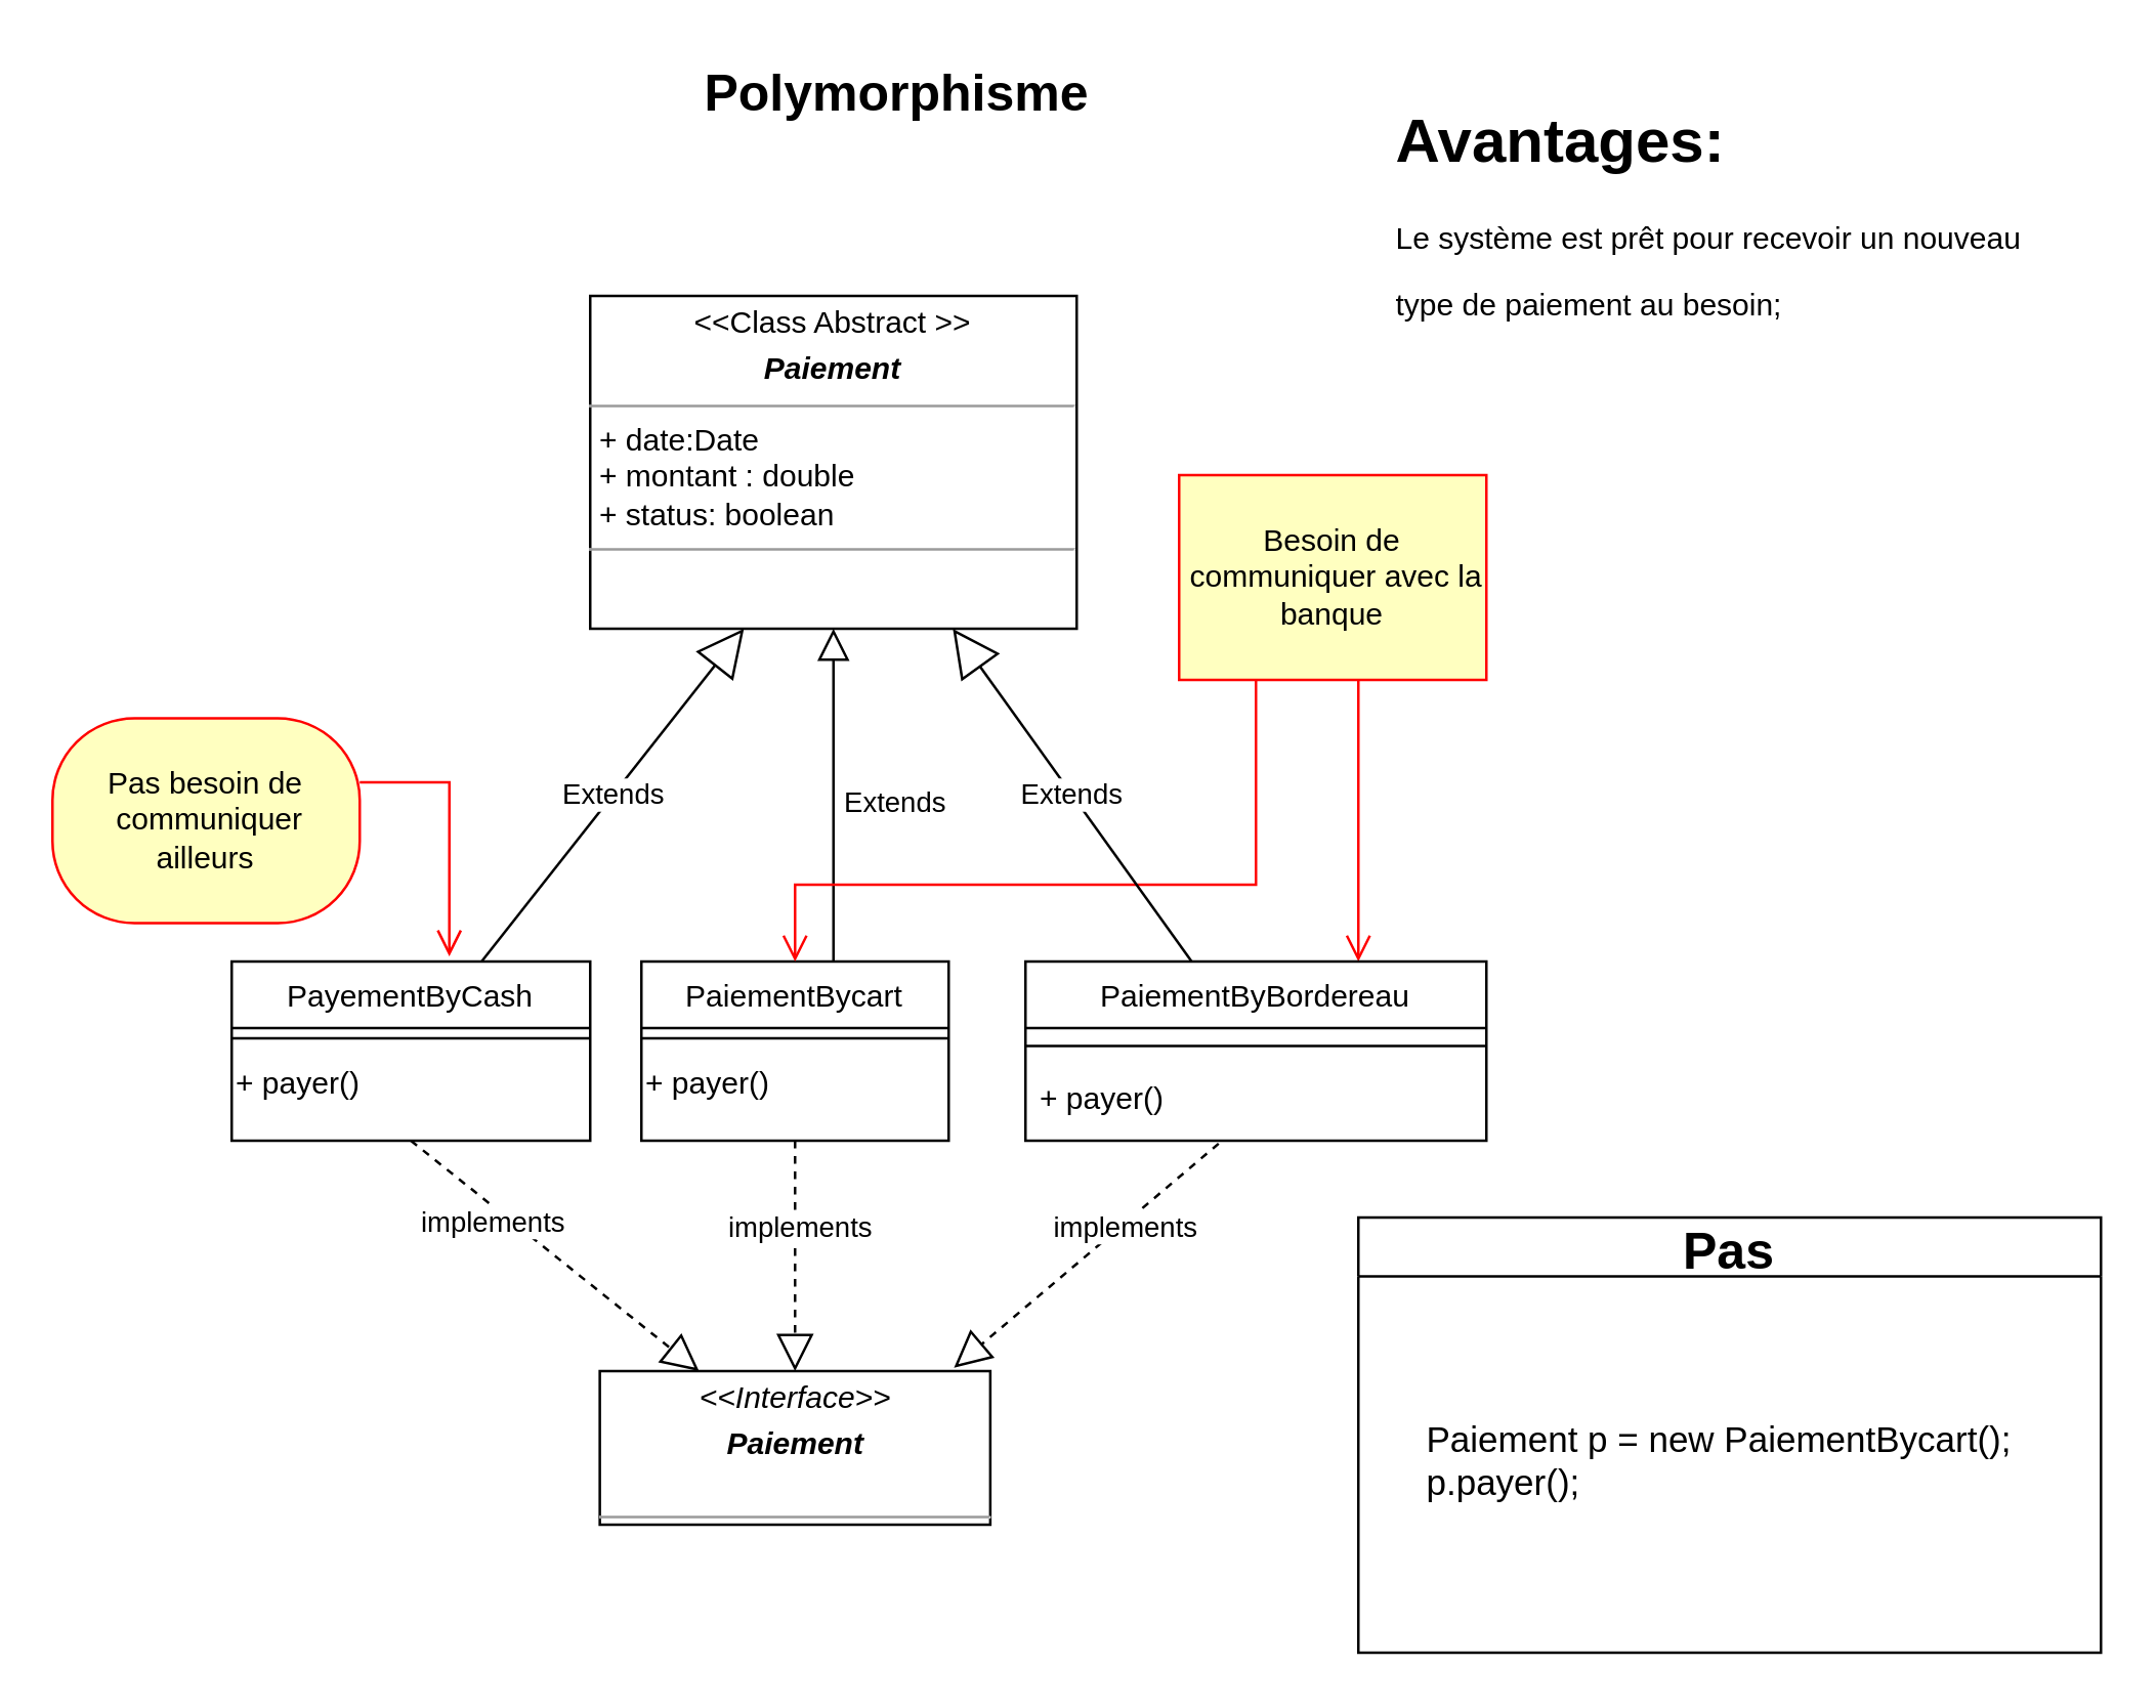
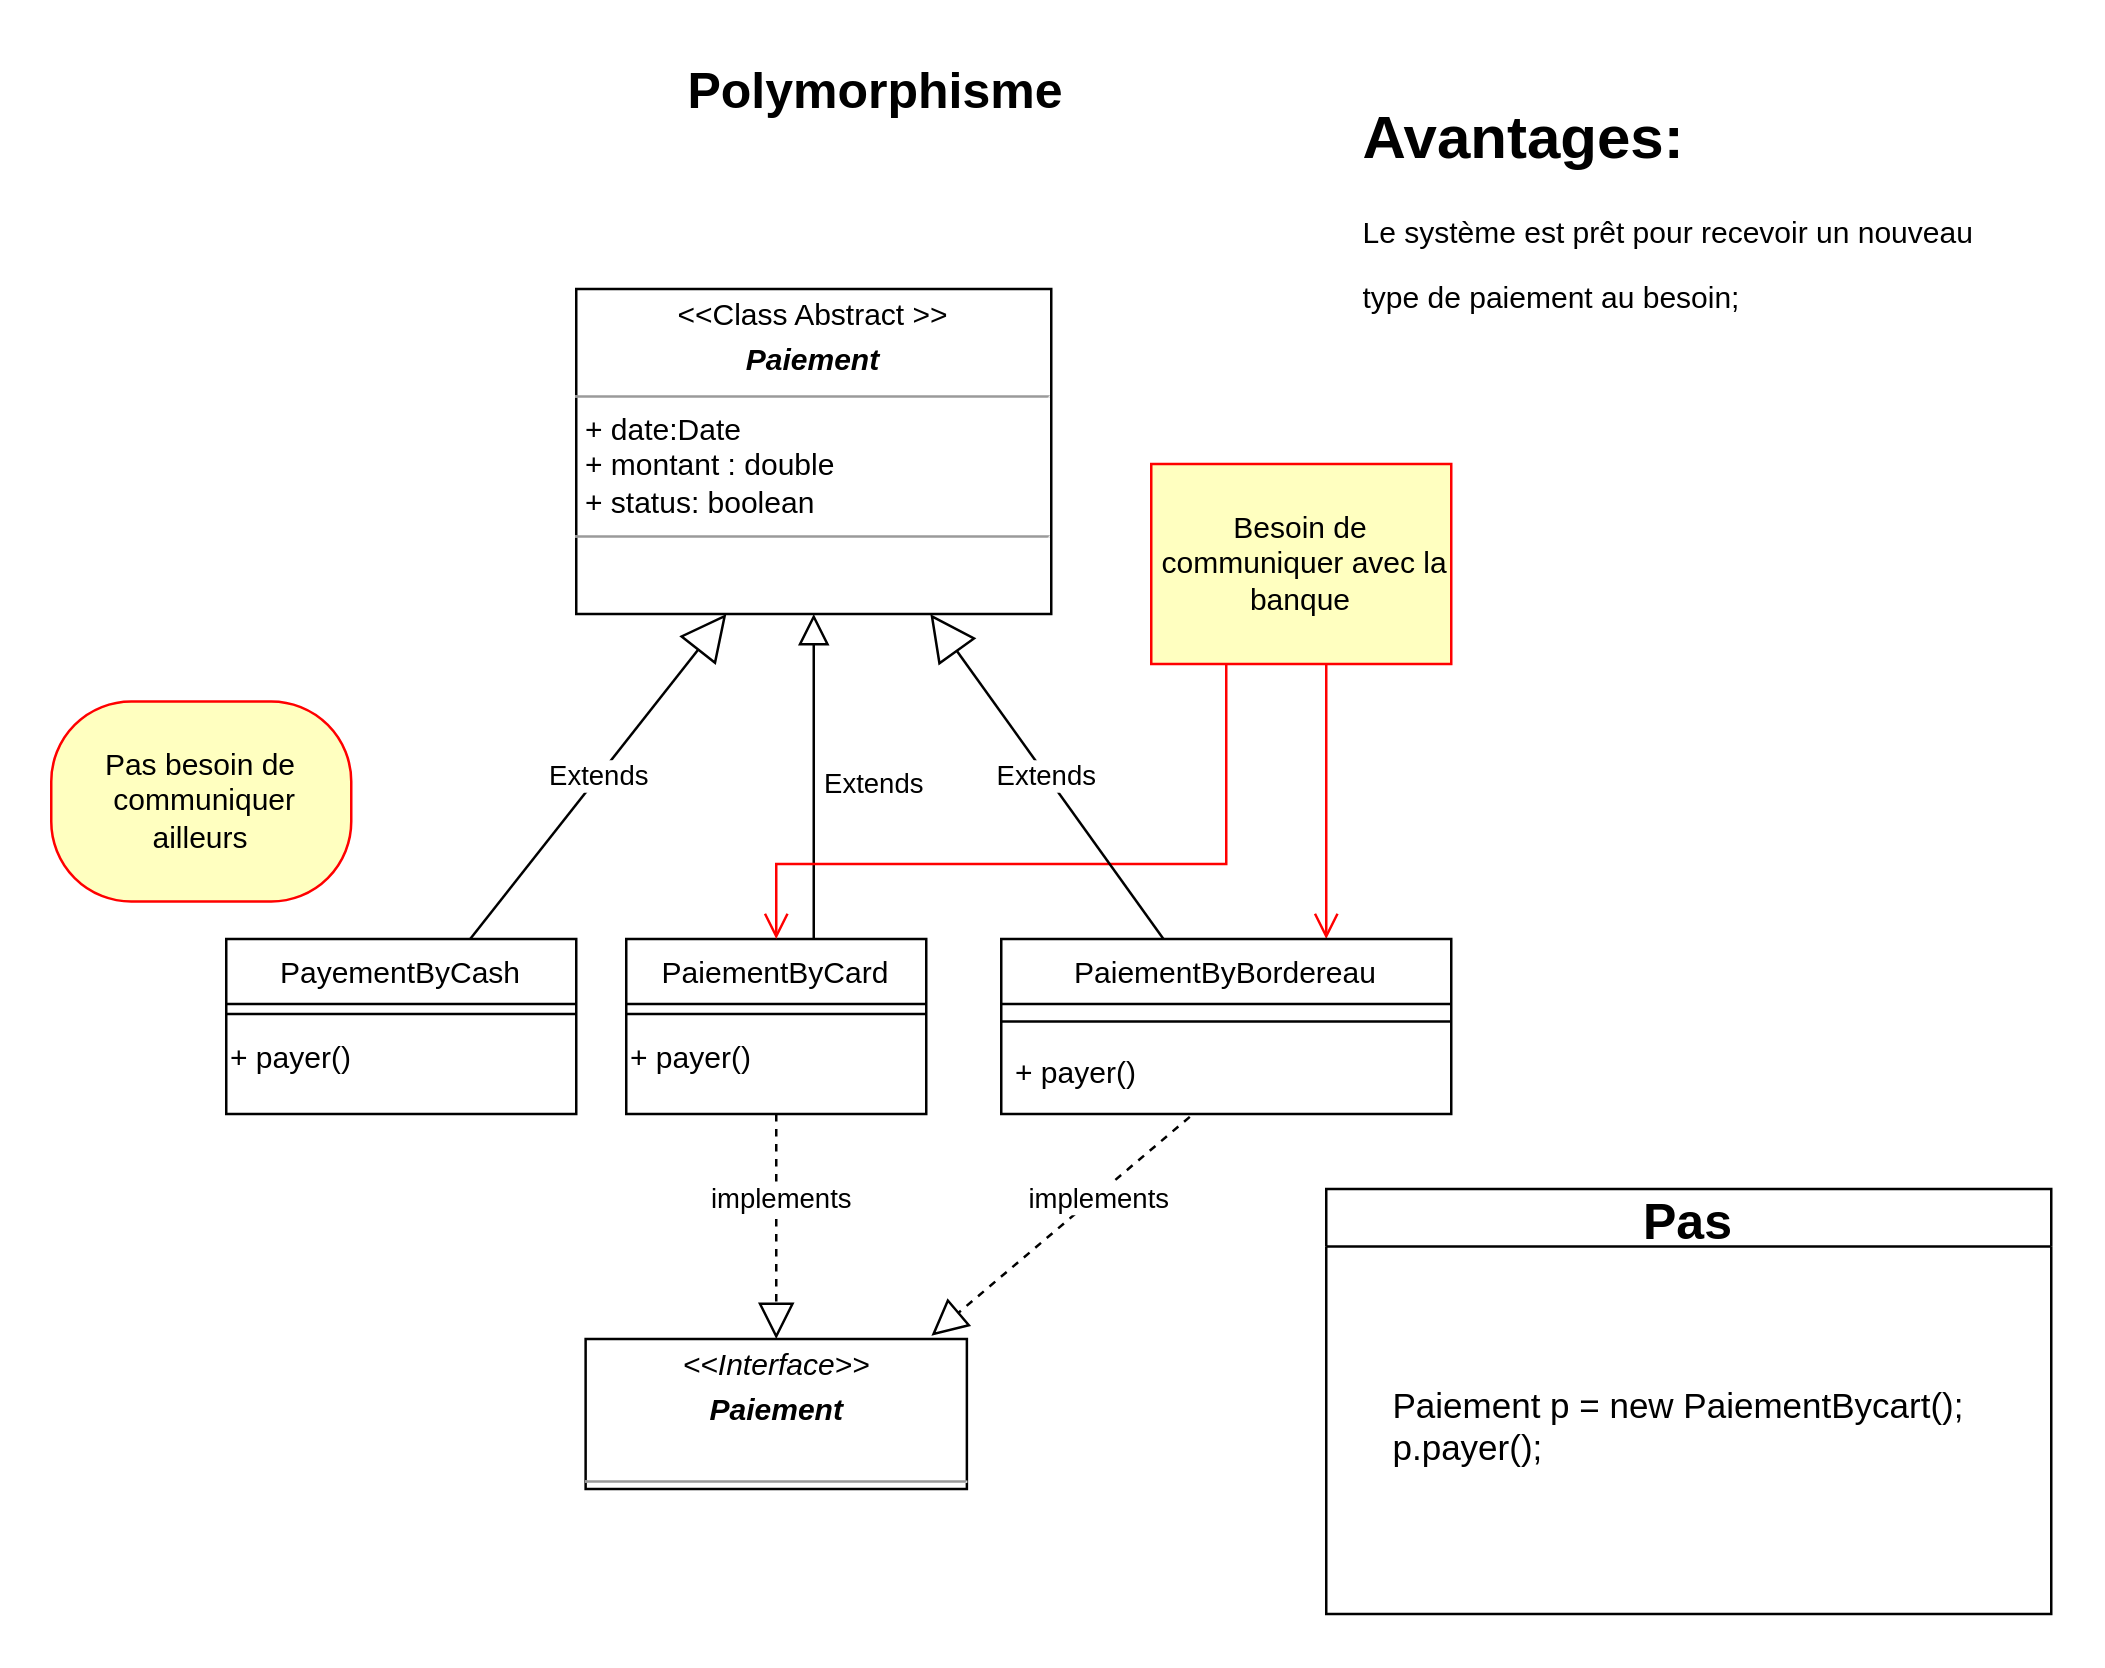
  <mxCell id="0" />
  <mxCell id="1" parent="0" />
- <mxCell id="2" value="PaiementBycart" style="swimlane;fontStyle=0;align=center;verticalAlign=top;childLayout=stackLayout;horizontal=1;startSize=26;horizontalStack=0;resizeParent=1;resizeLast=0;collapsible=1;marginBottom=0;rounded=0;shadow=0;strokeWidth=1;" parent="1" vertex="1"><mxGeometry x="250" y="375" width="120" height="70" as="geometry"><mxRectangle x="130" y="380" width="160" height="26" as="alternateBounds" /></mxGeometry></mxCell>
+ <mxCell id="2" value="PaiementByCard" style="swimlane;fontStyle=0;align=center;verticalAlign=top;childLayout=stackLayout;horizontal=1;startSize=26;horizontalStack=0;resizeParent=1;resizeLast=0;collapsible=1;marginBottom=0;rounded=0;shadow=0;strokeWidth=1;" parent="1" vertex="1"><mxGeometry x="250" y="375" width="120" height="70" as="geometry"><mxRectangle x="130" y="380" width="160" height="26" as="alternateBounds" /></mxGeometry></mxCell>
  <mxCell id="3" value="" style="line;html=1;strokeWidth=1;align=left;verticalAlign=middle;spacingTop=-1;spacingLeft=3;spacingRight=3;rotatable=0;labelPosition=right;points=[];portConstraint=eastwest;" parent="2" vertex="1"><mxGeometry y="26" width="120" height="8" as="geometry" /></mxCell>
  <mxCell id="4" value="+ payer()" style="text;whiteSpace=wrap;html=1;" vertex="1" parent="2"><mxGeometry y="34" width="120" height="26" as="geometry" /></mxCell>
  <mxCell id="5" value="" style="endArrow=block;endSize=10;endFill=0;shadow=0;strokeWidth=1;rounded=0;edgeStyle=elbowEdgeStyle;elbow=vertical;entryX=0.5;entryY=1;entryDx=0;entryDy=0;" parent="1" source="2" target="7" edge="1"><mxGeometry width="160" relative="1" as="geometry"><mxPoint x="350" y="218" as="sourcePoint" /><mxPoint x="450" y="273" as="targetPoint" /><Array as="points"><mxPoint x="325" y="345" /></Array></mxGeometry></mxCell>
  <mxCell id="6" value="&lt;p style=&quot;margin:0px;margin-top:4px;text-align:center;&quot;&gt;&lt;i&gt;&amp;lt;&amp;lt;Interface&amp;gt;&amp;gt;&lt;/i&gt;&lt;/p&gt;&lt;p style=&quot;margin:0px;margin-top:4px;text-align:center;&quot;&gt;&lt;i&gt;&lt;b&gt;Paiement&lt;/b&gt;&lt;br&gt;&lt;/i&gt;&lt;/p&gt;&lt;i&gt;&lt;br&gt;&lt;/i&gt;&lt;hr size=&quot;1&quot;&gt;&lt;p style=&quot;margin:0px;margin-left:4px;&quot;&gt;&lt;i&gt;+ payer()&lt;br&gt;&lt;/i&gt;&lt;/p&gt;" style="verticalAlign=top;align=left;overflow=fill;fontSize=12;fontFamily=Helvetica;html=1;" vertex="1" parent="1"><mxGeometry x="233.75" y="535" width="152.5" height="60" as="geometry" /></mxCell>
  <mxCell id="7" value="&lt;p style=&quot;margin:0px;margin-top:4px;text-align:center;&quot;&gt;&amp;lt;&amp;lt;Class Abstract &amp;gt;&amp;gt;&lt;/p&gt;&lt;p style=&quot;margin:0px;margin-top:4px;text-align:center;&quot;&gt;&lt;i&gt;&lt;b&gt;Paiement&lt;/b&gt;&lt;/i&gt;&lt;br&gt;&lt;/p&gt;&lt;hr size=&quot;1&quot;&gt;&lt;p style=&quot;margin:0px;margin-left:4px;&quot;&gt;+ date:Date&lt;/p&gt;&lt;p style=&quot;margin:0px;margin-left:4px;&quot;&gt;+ montant : double&lt;/p&gt;&lt;p style=&quot;margin:0px;margin-left:4px;&quot;&gt;+ status: boolean&lt;br&gt;&lt;/p&gt;&lt;hr size=&quot;1&quot;&gt;&lt;p style=&quot;margin:0px;margin-left:4px;&quot;&gt;&lt;br&gt;&lt;br&gt;&lt;/p&gt;" style="verticalAlign=top;align=left;overflow=fill;fontSize=12;fontFamily=Helvetica;html=1;" vertex="1" parent="1"><mxGeometry x="230" y="115" width="190" height="130" as="geometry" /></mxCell>
  <mxCell id="8" value="PayementByCash" style="swimlane;fontStyle=0;align=center;verticalAlign=top;childLayout=stackLayout;horizontal=1;startSize=26;horizontalStack=0;resizeParent=1;resizeLast=0;collapsible=1;marginBottom=0;rounded=0;shadow=0;strokeWidth=1;" vertex="1" parent="1"><mxGeometry x="90" y="375" width="140" height="70" as="geometry"><mxRectangle x="130" y="380" width="160" height="26" as="alternateBounds" /></mxGeometry></mxCell>
  <mxCell id="9" value="" style="line;html=1;strokeWidth=1;align=left;verticalAlign=middle;spacingTop=-1;spacingLeft=3;spacingRight=3;rotatable=0;labelPosition=right;points=[];portConstraint=eastwest;" vertex="1" parent="8"><mxGeometry y="26" width="140" height="8" as="geometry" /></mxCell>
  <mxCell id="10" value="+ payer()" style="text;whiteSpace=wrap;html=1;" vertex="1" parent="8"><mxGeometry y="34" width="140" height="30" as="geometry" /></mxCell>
  <mxCell id="11" value="" style="endArrow=block;dashed=1;endFill=0;endSize=12;html=1;rounded=0;exitX=0.5;exitY=1;exitDx=0;exitDy=0;" edge="1" parent="1" source="2" target="6"><mxGeometry width="160" relative="1" as="geometry"><mxPoint x="350" y="455" as="sourcePoint" /><mxPoint x="510" y="455" as="targetPoint" /></mxGeometry></mxCell>
  <mxCell id="12" value="implements" style="edgeLabel;html=1;align=center;verticalAlign=middle;resizable=0;points=[];" vertex="1" connectable="0" parent="11"><mxGeometry x="-0.274" y="1" relative="1" as="geometry"><mxPoint as="offset" /></mxGeometry></mxCell>
  <mxCell id="13" value="" style="endArrow=block;dashed=1;endFill=0;endSize=12;html=1;rounded=0;entryX=0.907;entryY=-0.022;entryDx=0;entryDy=0;entryPerimeter=0;exitX=0.419;exitY=1.038;exitDx=0;exitDy=0;exitPerimeter=0;" edge="1" parent="1" source="25" target="6"><mxGeometry width="160" relative="1" as="geometry"><mxPoint x="482" y="455" as="sourcePoint" /><mxPoint x="360" y="545" as="targetPoint" /></mxGeometry></mxCell>
  <mxCell id="14" value="implements" style="edgeLabel;html=1;align=center;verticalAlign=middle;resizable=0;points=[];" vertex="1" connectable="0" parent="13"><mxGeometry x="-0.274" y="1" relative="1" as="geometry"><mxPoint as="offset" /></mxGeometry></mxCell>
- <mxCell id="15" value="" style="endArrow=block;dashed=1;endFill=0;endSize=12;html=1;rounded=0;exitX=0.5;exitY=1;exitDx=0;exitDy=0;" edge="1" parent="1" source="8" target="6"><mxGeometry width="160" relative="1" as="geometry"><mxPoint x="230" y="445" as="sourcePoint" /><mxPoint x="386.03" y="545.99" as="targetPoint" /></mxGeometry></mxCell>
- <mxCell id="16" value="implements" style="edgeLabel;html=1;align=center;verticalAlign=middle;resizable=0;points=[];" vertex="1" connectable="0" parent="15"><mxGeometry x="-0.274" y="1" relative="1" as="geometry"><mxPoint x="-10" as="offset" /></mxGeometry></mxCell>
  <mxCell id="17" value="Extends" style="edgeLabel;html=1;align=center;verticalAlign=middle;resizable=0;points=[];" vertex="1" connectable="0" parent="1"><mxGeometry x="340" y="365" as="geometry"><mxPoint x="8" y="-53" as="offset" /></mxGeometry></mxCell>
  <mxCell id="18" value="Pas besoin de&lt;br&gt;&amp;nbsp;communiquer&lt;br&gt;ailleurs" style="rounded=1;whiteSpace=wrap;html=1;arcSize=40;fontColor=#000000;fillColor=#ffffc0;strokeColor=#ff0000;" vertex="1" parent="1"><mxGeometry x="20" y="280" width="120" height="80" as="geometry" /></mxCell>
- <mxCell id="19" value="" style="edgeStyle=orthogonalEdgeStyle;html=1;verticalAlign=bottom;endArrow=open;endSize=8;strokeColor=#ff0000;rounded=0;entryX=0.607;entryY=-0.029;entryDx=0;entryDy=0;entryPerimeter=0;" edge="1" source="18" parent="1" target="8"><mxGeometry relative="1" as="geometry"><mxPoint x="110" y="395" as="targetPoint" /><Array as="points"><mxPoint x="90" y="305" /><mxPoint x="175" y="305" /></Array></mxGeometry></mxCell>
  <mxCell id="20" value="Besoin de&lt;br&gt;&amp;nbsp;communiquer avec la banque" style="whiteSpace=wrap;html=1;arcSize=40;fontColor=#000000;fillColor=#ffffc0;strokeColor=#ff0000;rounded=0;" vertex="1" parent="1"><mxGeometry x="460" y="185" width="120" height="80" as="geometry" /></mxCell>
  <mxCell id="21" value="" style="edgeStyle=orthogonalEdgeStyle;html=1;verticalAlign=bottom;endArrow=open;endSize=8;strokeColor=#ff0000;rounded=0;" edge="1" parent="1" source="20"><mxGeometry relative="1" as="geometry"><mxPoint x="530" y="375" as="targetPoint" /><Array as="points"><mxPoint x="530" y="335" /><mxPoint x="530" y="335" /></Array></mxGeometry></mxCell>
  <mxCell id="22" value="" style="edgeStyle=orthogonalEdgeStyle;html=1;verticalAlign=bottom;endArrow=open;endSize=8;strokeColor=#ff0000;rounded=0;" edge="1" parent="1" source="20" target="2"><mxGeometry relative="1" as="geometry"><mxPoint x="540" y="385" as="targetPoint" /><mxPoint x="590" y="305" as="sourcePoint" /><Array as="points"><mxPoint x="490" y="345" /><mxPoint x="310" y="345" /></Array></mxGeometry></mxCell>
  <mxCell id="23" value="PaiementByBordereau" style="swimlane;fontStyle=0;align=center;verticalAlign=top;childLayout=stackLayout;horizontal=1;startSize=26;horizontalStack=0;resizeParent=1;resizeParentMax=0;resizeLast=0;collapsible=1;marginBottom=0;" vertex="1" parent="1"><mxGeometry x="400" y="375" width="180" height="70" as="geometry" /></mxCell>
  <mxCell id="24" value="" style="line;strokeWidth=1;fillColor=none;align=left;verticalAlign=middle;spacingTop=-1;spacingLeft=3;spacingRight=3;rotatable=0;labelPosition=right;points=[];portConstraint=eastwest;strokeColor=inherit;" vertex="1" parent="23"><mxGeometry y="26" width="180" height="14" as="geometry" /></mxCell>
  <mxCell id="25" value="+ payer()&#10;" style="text;strokeColor=none;fillColor=none;align=left;verticalAlign=top;spacingLeft=4;spacingRight=4;overflow=hidden;rotatable=0;points=[[0,0.5],[1,0.5]];portConstraint=eastwest;" vertex="1" parent="23"><mxGeometry y="40" width="180" height="30" as="geometry" /></mxCell>
  <mxCell id="26" value="Extends" style="endArrow=block;endSize=16;endFill=0;html=1;rounded=0;entryX=0.316;entryY=1;entryDx=0;entryDy=0;entryPerimeter=0;" edge="1" parent="1" source="8" target="7"><mxGeometry width="160" relative="1" as="geometry"><mxPoint x="130" y="285" as="sourcePoint" /><mxPoint x="290" y="285" as="targetPoint" /></mxGeometry></mxCell>
  <mxCell id="27" value="Extends" style="endArrow=block;endSize=16;endFill=0;html=1;rounded=0;" edge="1" parent="1" source="23" target="7"><mxGeometry width="160" relative="1" as="geometry"><mxPoint x="140" y="295" as="sourcePoint" /><mxPoint x="300" y="295" as="targetPoint" /></mxGeometry></mxCell>
  <mxCell id="28" value="&lt;h1&gt;Avantages:&lt;/h1&gt;&lt;p&gt;Le système est prêt pour recevoir un nouveau&lt;/p&gt;&lt;p&gt;type de paiement au besoin;&lt;br&gt;&lt;/p&gt;" style="text;html=1;strokeColor=none;fillColor=none;spacing=5;spacingTop=-20;whiteSpace=wrap;overflow=hidden;rounded=0;" vertex="1" parent="1"><mxGeometry x="540" y="35" width="280" height="110" as="geometry" /></mxCell>
  <mxCell id="29" value="Polymorphisme" style="text;html=1;strokeColor=none;fillColor=none;align=center;verticalAlign=middle;whiteSpace=wrap;rounded=0;fontSize=20;fontStyle=1" vertex="1" parent="1"><mxGeometry x="250" y="20" width="200" height="30" as="geometry" /></mxCell>
  <mxCell id="30" value="Pas" style="swimlane;fontSize=20;" vertex="1" parent="1"><mxGeometry x="530" y="475" width="290" height="170" as="geometry" /></mxCell>
  <mxCell id="31" value="&lt;div&gt;Paiement p = new PaiementBycart();&lt;/div&gt;&lt;div&gt;p.payer();&lt;br&gt;&lt;/div&gt;" style="text;html=1;align=left;verticalAlign=middle;resizable=0;points=[];autosize=1;strokeColor=none;fillColor=none;fontSize=14;" vertex="1" parent="30"><mxGeometry x="25" y="70" width="260" height="50" as="geometry" /></mxCell>
